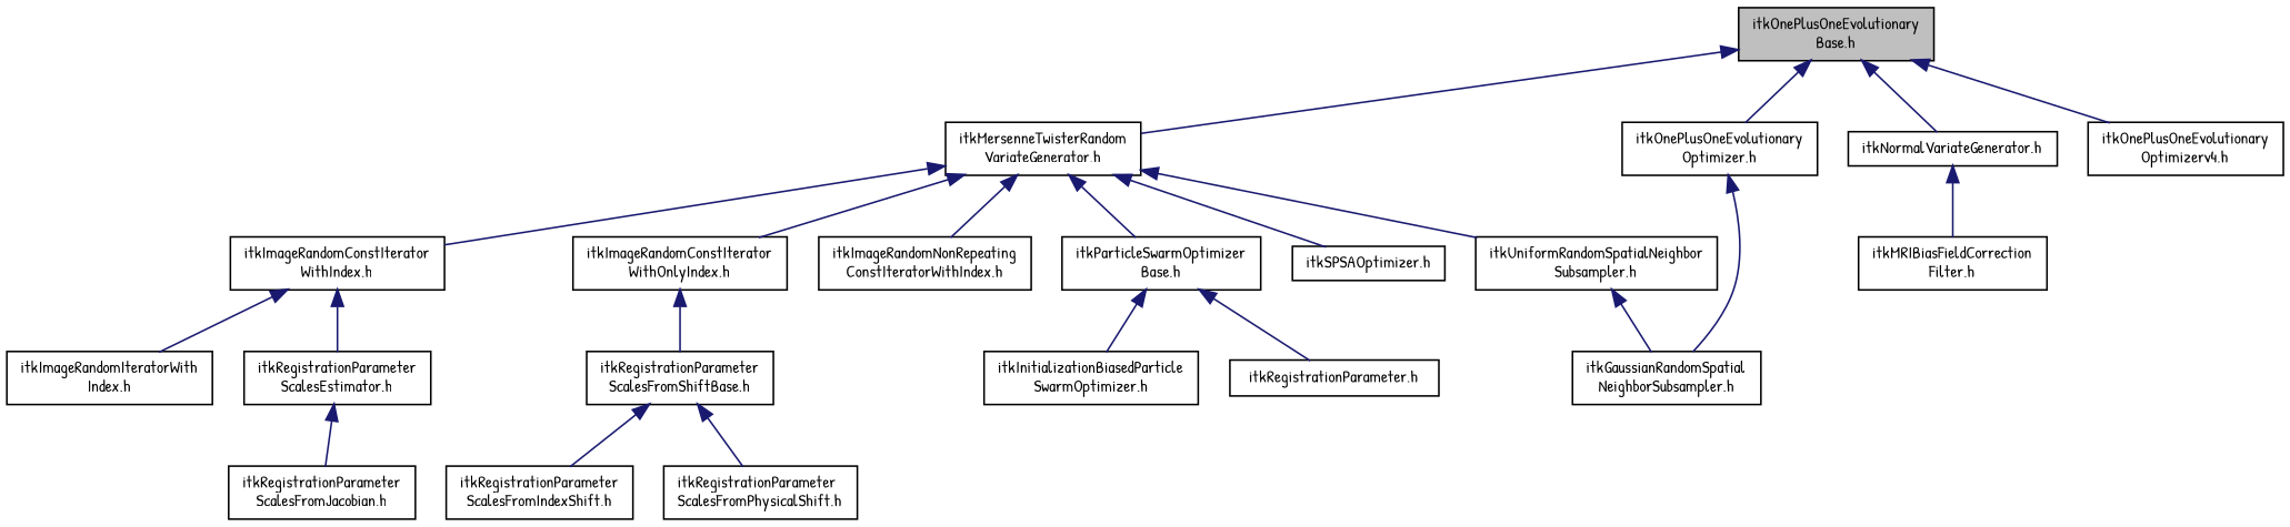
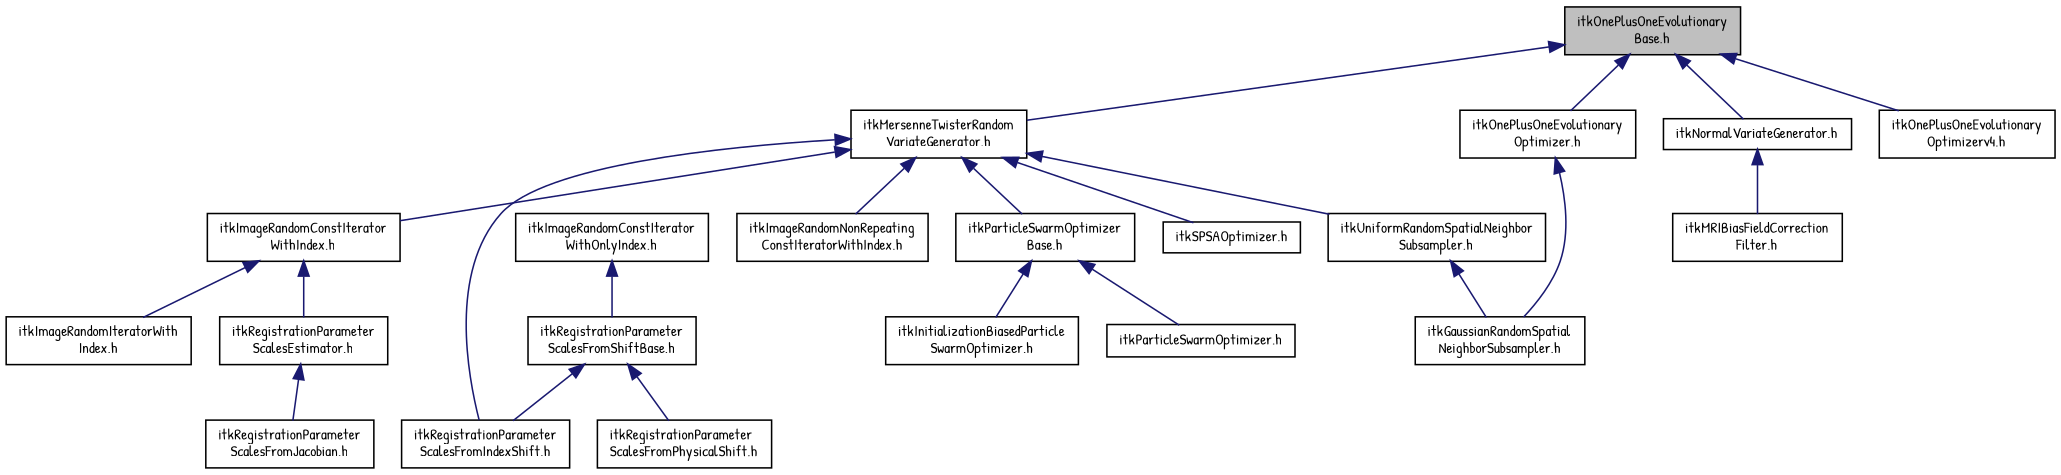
  digraph {
    fontname="Patrick Hand"
    node [color=black fillcolor=white fontname="Patrick Hand" fontsize=10 shape=record style=filled]
    edge [color=midnightblue dir=back fontname="Patrick Hand" fontsize=10 labelfontname=Helvetica labelfontsize=10 style=solid]
    n1 [fillcolor=grey75 fontcolor=black height=0.2 label="itkOnePlusOneEvolutionary\lBase.h" width=0.4]
    n2 [height=0.2 label="itkMersenneTwisterRandom\lVariateGenerator.h" width=0.4]
    n3 [height=0.2 label="itkNormalVariateGenerator.h" width=0.4]
    n4 [height=0.2 label="itkOnePlusOneEvolutionary\lOptimizer.h" width=0.4]
    n5 [height=0.2 label="itkOnePlusOneEvolutionary\lOptimizerv4.h" width=0.4]
    n6 [height=0.2 label="itkImageRandomConstIterator\lWithIndex.h" width=0.4]
    n7 [height=0.2 label="itkImageRandomConstIterator\lWithOnlyIndex.h" width=0.4]
    n8 [height=0.2 label="itkImageRandomNonRepeating\lConstIteratorWithIndex.h" width=0.4]
    n9 [height=0.2 label="itkParticleSwarmOptimizer\lBase.h" width=0.4]
    n10 [height=0.2 label="itkSPSAOptimizer.h" width=0.4]
    n11 [height=0.2 label="itkUniformRandomSpatialNeighbor\lSubsampler.h" width=0.4]
    n12 [height=0.2 label="itkMRIBiasFieldCorrection\lFilter.h" width=0.4]
    n13 [height=0.2 label="itkGaussianRandomSpatial\lNeighborSubsampler.h" width=0.4]
    n14 [height=0.2 label="itkImageRandomIteratorWith\lIndex.h" width=0.4]
    n15 [height=0.2 label="itkRegistrationParameter\lScalesEstimator.h" width=0.4]
    n16 [height=0.2 label="itkRegistrationParameter\lScalesFromShiftBase.h" width=0.4]
    n17 [height=0.2 label="itkInitializationBiasedParticle\lSwarmOptimizer.h" width=0.4]
-   n18 [height=0.2 label="itkRegistrationParameter.h" width=0.4]
+   n18 [height=0.2 label="itkParticleSwarmOptimizer.h" width=0.4]
    n19 [height=0.2 label="itkRegistrationParameter\lScalesFromJacobian.h" width=0.4]
    n20 [height=0.2 label="itkRegistrationParameter\lScalesFromIndexShift.h" width=0.4]
    n21 [height=0.2 label="itkRegistrationParameter\lScalesFromPhysicalShift.h" width=0.4]
    n1 -> n2
    n1 -> n3
    n1 -> n4
    n1 -> n5
    n2 -> n6
-   n2 -> n7
+   n2 -> n20
    n2 -> n8
    n2 -> n9
    n2 -> n10
    n2 -> n11
    n3 -> n12
    n4 -> n13
    n6 -> n14
    n6 -> n15
    n7 -> n16
    n9 -> n17
    n9 -> n18
    n11 -> n13
    n15 -> n19
    n16 -> n20
    n16 -> n21
  }
